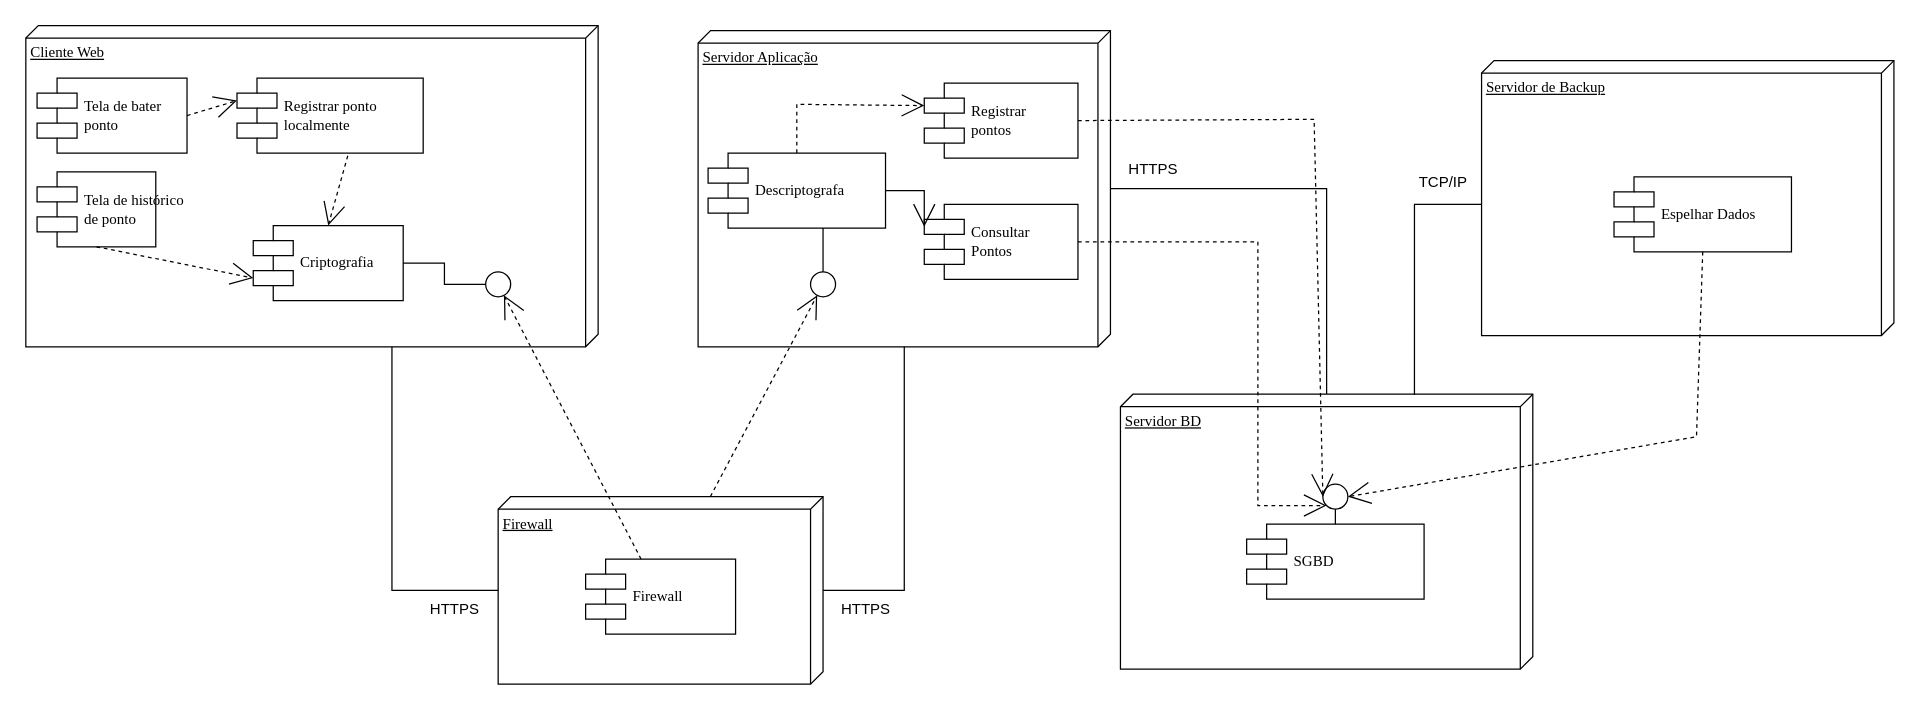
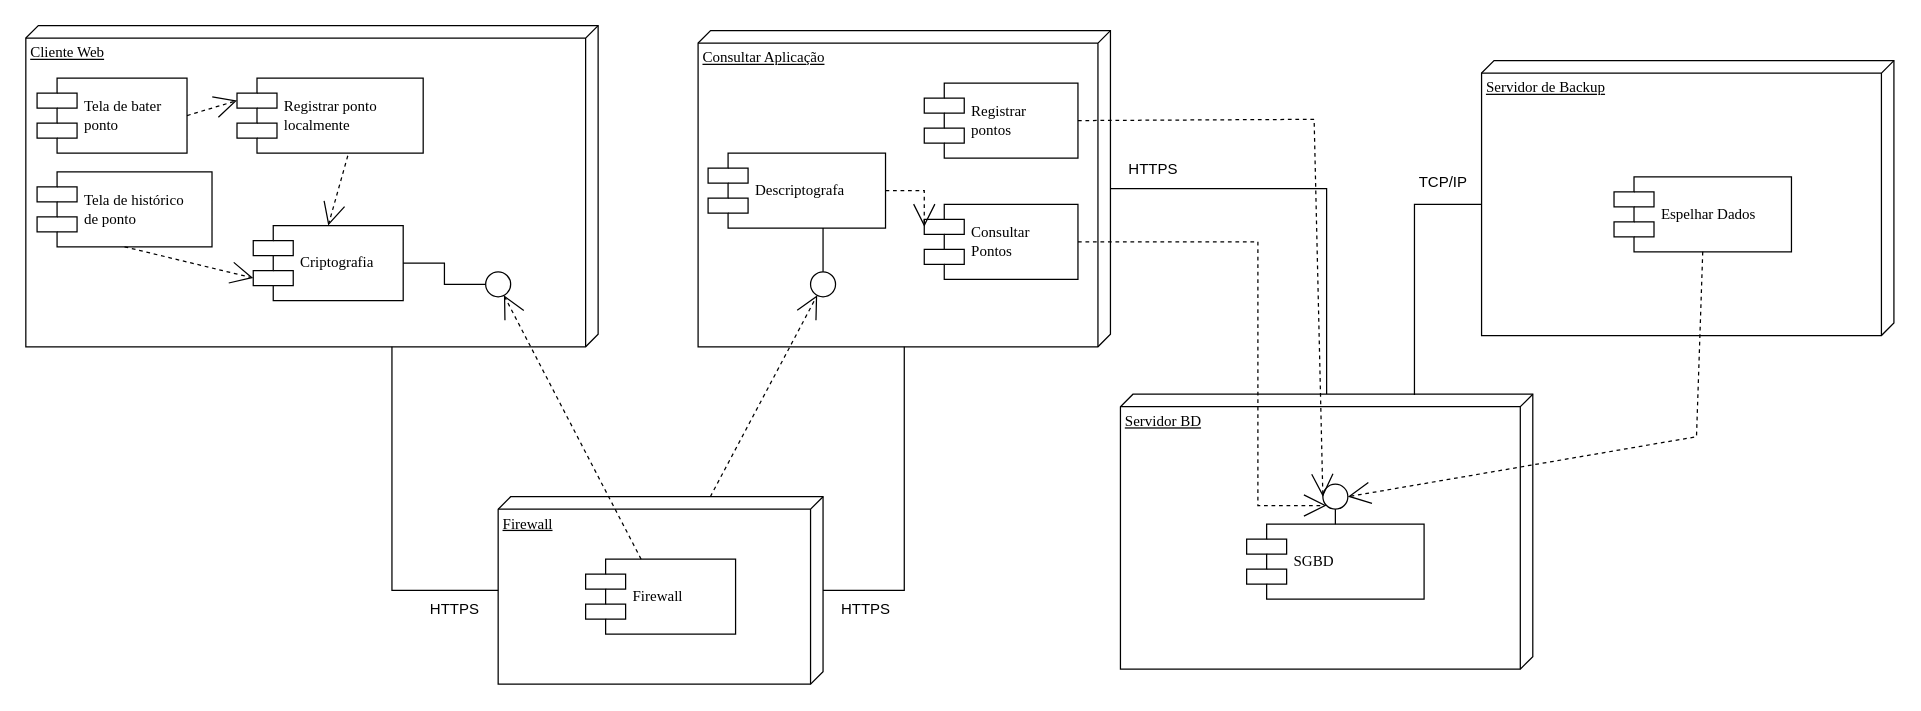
  <mxCell id="0" />
  <mxCell id="1" parent="0" />
  <mxCell id="2" value="Cliente Web" style="verticalAlign=top;align=left;spacingTop=8;spacingLeft=2;spacingRight=12;shape=cube;size=10;direction=south;fontStyle=4;html=1;rounded=0;shadow=0;comic=0;labelBackgroundColor=none;strokeWidth=1;fontFamily=Verdana;fontSize=12" parent="1" vertex="1"><mxGeometry x="20" y="20" width="458" height="257" as="geometry" /></mxCell>
  <mxCell id="3" style="edgeStyle=orthogonalEdgeStyle;rounded=0;orthogonalLoop=1;jettySize=auto;html=1;endArrow=none;startFill=0;" parent="1" source="4" target="19" edge="1"><mxGeometry relative="1" as="geometry" /></mxCell>
- <mxCell id="4" value="Servidor Aplicação" style="verticalAlign=top;align=left;spacingTop=8;spacingLeft=2;spacingRight=12;shape=cube;size=10;direction=south;fontStyle=4;html=1;rounded=0;shadow=0;comic=0;labelBackgroundColor=none;strokeWidth=1;fontFamily=Verdana;fontSize=12" parent="1" vertex="1"><mxGeometry x="558" y="24" width="330" height="253" as="geometry" /></mxCell>
+ <mxCell id="4" value="Consultar Aplicação" style="verticalAlign=top;align=left;spacingTop=8;spacingLeft=2;spacingRight=12;shape=cube;size=10;direction=south;fontStyle=4;html=1;rounded=0;shadow=0;comic=0;labelBackgroundColor=none;strokeWidth=1;fontFamily=Verdana;fontSize=12" parent="1" vertex="1"><mxGeometry x="558" y="24" width="330" height="253" as="geometry" /></mxCell>
  <mxCell id="5" value="Firewall" style="verticalAlign=top;align=left;spacingTop=8;spacingLeft=2;spacingRight=12;shape=cube;size=10;direction=south;fontStyle=4;html=1;rounded=0;shadow=0;comic=0;labelBackgroundColor=none;strokeWidth=1;fontFamily=Verdana;fontSize=12" parent="1" vertex="1"><mxGeometry x="398" y="397" width="260" height="150" as="geometry" /></mxCell>
  <mxCell id="6" value="Criptografia" style="shape=component;align=left;spacingLeft=36;rounded=0;shadow=0;comic=0;labelBackgroundColor=none;strokeWidth=1;fontFamily=Verdana;fontSize=12;html=1;" parent="1" vertex="1"><mxGeometry x="202" y="180" width="120" height="60" as="geometry" /></mxCell>
  <mxCell id="7" value="" style="ellipse;whiteSpace=wrap;html=1;rounded=0;shadow=0;comic=0;labelBackgroundColor=none;strokeWidth=1;fontFamily=Verdana;fontSize=12;align=center;" parent="1" vertex="1"><mxGeometry x="388" y="217" width="20" height="20" as="geometry" /></mxCell>
  <mxCell id="8" value="Descriptografa" style="shape=component;align=left;spacingLeft=36;rounded=0;shadow=0;comic=0;labelBackgroundColor=none;strokeWidth=1;fontFamily=Verdana;fontSize=12;html=1;" parent="1" vertex="1"><mxGeometry x="566" y="122" width="142" height="60" as="geometry" /></mxCell>
  <mxCell id="9" value="" style="ellipse;whiteSpace=wrap;html=1;rounded=0;shadow=0;comic=0;labelBackgroundColor=none;strokeWidth=1;fontFamily=Verdana;fontSize=12;align=center;" parent="1" vertex="1"><mxGeometry x="648" y="217" width="20" height="20" as="geometry" /></mxCell>
  <mxCell id="10" value="Firewall" style="shape=component;align=left;spacingLeft=36;rounded=0;shadow=0;comic=0;labelBackgroundColor=none;strokeWidth=1;fontFamily=Verdana;fontSize=12;html=1;" parent="1" vertex="1"><mxGeometry x="468" y="447" width="120" height="60" as="geometry" /></mxCell>
  <mxCell id="11" style="edgeStyle=none;rounded=0;html=1;dashed=1;labelBackgroundColor=none;startArrow=none;startFill=0;startSize=8;endArrow=open;endFill=0;endSize=16;fontFamily=Verdana;fontSize=12;" parent="1" source="10" target="7" edge="1"><mxGeometry relative="1" as="geometry" /></mxCell>
  <mxCell id="12" style="edgeStyle=none;rounded=0;html=1;dashed=1;labelBackgroundColor=none;startArrow=none;startFill=0;startSize=8;endArrow=open;endFill=0;endSize=16;fontFamily=Verdana;fontSize=12;" parent="1" source="5" target="9" edge="1"><mxGeometry relative="1" as="geometry" /></mxCell>
  <mxCell id="13" style="edgeStyle=elbowEdgeStyle;rounded=0;html=1;labelBackgroundColor=none;startArrow=none;startFill=0;startSize=8;endArrow=none;endFill=0;endSize=16;fontFamily=Verdana;fontSize=12;" parent="1" source="9" target="8" edge="1"><mxGeometry relative="1" as="geometry" /></mxCell>
  <mxCell id="14" style="edgeStyle=elbowEdgeStyle;rounded=0;html=1;labelBackgroundColor=none;startArrow=none;startFill=0;startSize=8;endArrow=none;endFill=0;endSize=16;fontFamily=Verdana;fontSize=12;" parent="1" source="7" target="6" edge="1"><mxGeometry relative="1" as="geometry" /></mxCell>
- <mxCell id="15" style="edgeStyle=orthogonalEdgeStyle;rounded=0;html=1;dashed=1;labelBackgroundColor=none;startArrow=none;startFill=0;startSize=8;endArrow=open;endFill=0;endSize=16;fontFamily=Verdana;fontSize=12;entryX=0;entryY=0.3;entryDx=0;entryDy=0;" parent="1" source="8" target="18" edge="1"><mxGeometry relative="1" as="geometry"><mxPoint x="748" y="152" as="targetPoint" /><Array as="points"><mxPoint x="637" y="83" /></Array></mxGeometry></mxCell>
  <mxCell id="16" style="edgeStyle=orthogonalEdgeStyle;rounded=0;html=1;labelBackgroundColor=none;startArrow=none;startFill=0;startSize=8;endArrow=none;endFill=0;endSize=16;fontFamily=Verdana;fontSize=12;" parent="1" source="5" target="4" edge="1"><mxGeometry relative="1" as="geometry"><Array as="points"><mxPoint x="723" y="472" /></Array></mxGeometry></mxCell>
  <mxCell id="17" style="edgeStyle=orthogonalEdgeStyle;rounded=0;html=1;labelBackgroundColor=none;startArrow=none;startFill=0;startSize=8;endArrow=none;endFill=0;endSize=16;fontFamily=Verdana;fontSize=12;" parent="1" source="5" target="2" edge="1"><mxGeometry relative="1" as="geometry"><Array as="points"><mxPoint x="313" y="472" /></Array></mxGeometry></mxCell>
  <mxCell id="18" value="Registrar&lt;div&gt;pontos&lt;/div&gt;" style="shape=component;align=left;spacingLeft=36;rounded=0;shadow=0;comic=0;labelBackgroundColor=none;strokeWidth=1;fontFamily=Verdana;fontSize=12;html=1;" parent="1" vertex="1"><mxGeometry x="739" y="66" width="123" height="60" as="geometry" /></mxCell>
  <mxCell id="19" value="Servidor BD" style="verticalAlign=top;align=left;spacingTop=8;spacingLeft=2;spacingRight=12;shape=cube;size=10;direction=south;fontStyle=4;html=1;rounded=0;shadow=0;comic=0;labelBackgroundColor=none;strokeWidth=1;fontFamily=Verdana;fontSize=12" parent="1" vertex="1"><mxGeometry x="896" y="315" width="330" height="220" as="geometry" /></mxCell>
  <mxCell id="20" value="SGBD" style="shape=component;align=left;spacingLeft=36;rounded=0;shadow=0;comic=0;labelBackgroundColor=none;strokeWidth=1;fontFamily=Verdana;fontSize=12;html=1;" parent="1" vertex="1"><mxGeometry x="997" y="419" width="142" height="60" as="geometry" /></mxCell>
  <mxCell id="21" value="" style="ellipse;whiteSpace=wrap;html=1;rounded=0;shadow=0;comic=0;labelBackgroundColor=none;strokeWidth=1;fontFamily=Verdana;fontSize=12;align=center;" parent="1" vertex="1"><mxGeometry x="1058" y="387" width="20" height="20" as="geometry" /></mxCell>
  <mxCell id="22" style="edgeStyle=elbowEdgeStyle;rounded=0;html=1;labelBackgroundColor=none;startArrow=none;startFill=0;startSize=8;endArrow=none;endFill=0;endSize=16;fontFamily=Verdana;fontSize=12;" parent="1" source="21" target="20" edge="1"><mxGeometry relative="1" as="geometry" /></mxCell>
  <mxCell id="23" style="edgeStyle=none;rounded=0;html=1;dashed=1;labelBackgroundColor=none;startArrow=none;startFill=0;startSize=8;endArrow=open;endFill=0;endSize=16;fontFamily=Verdana;fontSize=12;exitX=1;exitY=0.5;exitDx=0;exitDy=0;entryX=0;entryY=0.5;entryDx=0;entryDy=0;" parent="1" source="18" target="21" edge="1"><mxGeometry relative="1" as="geometry"><mxPoint x="578" y="407" as="sourcePoint" /><mxPoint x="663" y="246" as="targetPoint" /><Array as="points"><mxPoint x="1051" y="95" /></Array></mxGeometry></mxCell>
  <mxCell id="24" value="Servidor de Backup" style="verticalAlign=top;align=left;spacingTop=8;spacingLeft=2;spacingRight=12;shape=cube;size=10;direction=south;fontStyle=4;html=1;rounded=0;shadow=0;comic=0;labelBackgroundColor=none;strokeWidth=1;fontFamily=Verdana;fontSize=12" parent="1" vertex="1"><mxGeometry x="1185" y="48" width="330" height="220" as="geometry" /></mxCell>
  <mxCell id="25" value="Espelhar Dados" style="shape=component;align=left;spacingLeft=36;rounded=0;shadow=0;comic=0;labelBackgroundColor=none;strokeWidth=1;fontFamily=Verdana;fontSize=12;html=1;" parent="1" vertex="1"><mxGeometry x="1291" y="141" width="142" height="60" as="geometry" /></mxCell>
  <mxCell id="26" style="edgeStyle=orthogonalEdgeStyle;rounded=0;orthogonalLoop=1;jettySize=auto;html=1;entryX=0.003;entryY=0.287;entryDx=0;entryDy=0;entryPerimeter=0;exitX=0;exitY=0;exitDx=115;exitDy=330;exitPerimeter=0;endArrow=none;startFill=0;" parent="1" source="24" target="19" edge="1"><mxGeometry relative="1" as="geometry"><Array as="points"><mxPoint x="1131" y="163" /></Array></mxGeometry></mxCell>
  <mxCell id="27" style="edgeStyle=none;rounded=0;html=1;dashed=1;labelBackgroundColor=none;startArrow=none;startFill=0;startSize=8;endArrow=open;endFill=0;endSize=16;fontFamily=Verdana;fontSize=12;exitX=0.5;exitY=1;exitDx=0;exitDy=0;entryX=1;entryY=0.5;entryDx=0;entryDy=0;" parent="1" source="25" target="21" edge="1"><mxGeometry relative="1" as="geometry"><mxPoint x="814" y="192" as="sourcePoint" /><mxPoint x="1068" y="407" as="targetPoint" /><Array as="points"><mxPoint x="1357" y="349" /></Array></mxGeometry></mxCell>
  <mxCell id="28" value="Tela de bater&lt;div&gt;ponto&lt;/div&gt;" style="shape=component;align=left;spacingLeft=36;rounded=0;shadow=0;comic=0;labelBackgroundColor=none;strokeWidth=1;fontFamily=Verdana;fontSize=12;html=1;" parent="1" vertex="1"><mxGeometry x="29" y="62" width="120" height="60" as="geometry" /></mxCell>
- <mxCell id="29" value="Tela de histórico&lt;div&gt;de ponto&lt;/div&gt;" style="shape=component;align=left;spacingLeft=36;rounded=0;shadow=0;comic=0;labelBackgroundColor=none;strokeWidth=1;fontFamily=Verdana;fontSize=12;html=1;" parent="1" vertex="1"><mxGeometry x="29" y="137" width="95" height="60" as="geometry" /></mxCell>
+ <mxCell id="29" value="Tela de histórico&lt;div&gt;de ponto&lt;/div&gt;" style="shape=component;align=left;spacingLeft=36;rounded=0;shadow=0;comic=0;labelBackgroundColor=none;strokeWidth=1;fontFamily=Verdana;fontSize=12;html=1;" parent="1" vertex="1"><mxGeometry x="29" y="137" width="140" height="60" as="geometry" /></mxCell>
  <mxCell id="30" value="Registrar ponto&amp;nbsp;&lt;div&gt;localmente&lt;/div&gt;" style="shape=component;align=left;spacingLeft=36;rounded=0;shadow=0;comic=0;labelBackgroundColor=none;strokeWidth=1;fontFamily=Verdana;fontSize=12;html=1;" parent="1" vertex="1"><mxGeometry x="189" y="62" width="149" height="60" as="geometry" /></mxCell>
  <mxCell id="31" style="edgeStyle=none;rounded=0;html=1;dashed=1;labelBackgroundColor=none;startArrow=none;startFill=0;startSize=8;endArrow=open;endFill=0;endSize=16;fontFamily=Verdana;fontSize=12;exitX=1;exitY=0.5;exitDx=0;exitDy=0;entryX=0;entryY=0.3;entryDx=0;entryDy=0;" parent="1" source="28" target="30" edge="1"><mxGeometry relative="1" as="geometry"><mxPoint x="561" y="552" as="sourcePoint" /><mxPoint x="452" y="341" as="targetPoint" /></mxGeometry></mxCell>
  <mxCell id="32" style="edgeStyle=none;rounded=0;html=1;dashed=1;labelBackgroundColor=none;startArrow=none;startFill=0;startSize=8;endArrow=open;endFill=0;endSize=16;fontFamily=Verdana;fontSize=12;exitX=0.595;exitY=1.036;exitDx=0;exitDy=0;entryX=0.5;entryY=0;entryDx=0;entryDy=0;exitPerimeter=0;" parent="1" source="30" target="6" edge="1"><mxGeometry relative="1" as="geometry"><mxPoint x="352" y="141" as="sourcePoint" /><mxPoint x="392" y="129" as="targetPoint" /></mxGeometry></mxCell>
  <mxCell id="33" style="edgeStyle=none;rounded=0;html=1;dashed=1;labelBackgroundColor=none;startArrow=none;startFill=0;startSize=8;endArrow=open;endFill=0;endSize=16;fontFamily=Verdana;fontSize=12;exitX=0.5;exitY=1;exitDx=0;exitDy=0;entryX=0;entryY=0.7;entryDx=0;entryDy=0;" parent="1" source="29" target="6" edge="1"><mxGeometry relative="1" as="geometry"><mxPoint x="255" y="147" as="sourcePoint" /><mxPoint x="257" y="203" as="targetPoint" /></mxGeometry></mxCell>
  <mxCell id="34" value="Consultar&lt;div&gt;Pontos&lt;/div&gt;" style="shape=component;align=left;spacingLeft=36;rounded=0;shadow=0;comic=0;labelBackgroundColor=none;strokeWidth=1;fontFamily=Verdana;fontSize=12;html=1;" parent="1" vertex="1"><mxGeometry x="739" y="163" width="123" height="60" as="geometry" /></mxCell>
- <mxCell id="35" style="edgeStyle=orthogonalEdgeStyle;rounded=0;html=1;dashed=0;labelBackgroundColor=none;startArrow=none;startFill=0;startSize=8;endArrow=open;endFill=0;endSize=16;fontFamily=Verdana;fontSize=12;entryX=0;entryY=0.3;entryDx=0;entryDy=0;exitX=1;exitY=0.5;exitDx=0;exitDy=0;" parent="1" source="8" target="34" edge="1"><mxGeometry relative="1" as="geometry"><mxPoint x="748" y="84" as="targetPoint" /><mxPoint x="646" y="122" as="sourcePoint" /><Array as="points"><mxPoint x="739" y="152" /></Array></mxGeometry></mxCell>
+ <mxCell id="35" style="edgeStyle=orthogonalEdgeStyle;rounded=0;html=1;dashed=1;labelBackgroundColor=none;startArrow=none;startFill=0;startSize=8;endArrow=open;endFill=0;endSize=16;fontFamily=Verdana;fontSize=12;entryX=0;entryY=0.3;entryDx=0;entryDy=0;exitX=1;exitY=0.5;exitDx=0;exitDy=0;" parent="1" source="8" target="34" edge="1"><mxGeometry relative="1" as="geometry"><mxPoint x="748" y="84" as="targetPoint" /><mxPoint x="646" y="122" as="sourcePoint" /><Array as="points"><mxPoint x="739" y="152" /></Array></mxGeometry></mxCell>
  <mxCell id="36" style="edgeStyle=orthogonalEdgeStyle;rounded=0;html=1;dashed=1;labelBackgroundColor=none;startArrow=none;startFill=0;startSize=8;endArrow=open;endFill=0;endSize=16;fontFamily=Verdana;fontSize=12;entryX=0;entryY=1;entryDx=0;entryDy=0;exitX=1;exitY=0.5;exitDx=0;exitDy=0;" parent="1" source="34" target="21" edge="1"><mxGeometry relative="1" as="geometry"><mxPoint x="805" y="186" as="targetPoint" /><mxPoint x="774" y="157" as="sourcePoint" /><Array as="points"><mxPoint x="1006" y="193" /><mxPoint x="1006" y="404" /></Array></mxGeometry></mxCell>
  <mxCell id="37" value="HTTPS" style="text;html=1;align=center;verticalAlign=middle;resizable=0;points=[];autosize=1;strokeColor=none;fillColor=none;" parent="1" vertex="1"><mxGeometry x="334" y="474" width="57" height="26" as="geometry" /></mxCell>
  <mxCell id="38" value="HTTPS" style="text;html=1;align=center;verticalAlign=middle;resizable=0;points=[];autosize=1;strokeColor=none;fillColor=none;" parent="1" vertex="1"><mxGeometry x="663" y="474" width="57" height="26" as="geometry" /></mxCell>
  <mxCell id="39" value="HTTPS" style="text;html=1;align=center;verticalAlign=middle;resizable=0;points=[];autosize=1;strokeColor=none;fillColor=none;" parent="1" vertex="1"><mxGeometry x="893" y="122" width="57" height="26" as="geometry" /></mxCell>
  <mxCell id="40" value="TCP/IP" style="text;html=1;align=center;verticalAlign=middle;resizable=0;points=[];autosize=1;strokeColor=none;fillColor=none;" parent="1" vertex="1"><mxGeometry x="1125" y="133" width="57" height="26" as="geometry" /></mxCell>
